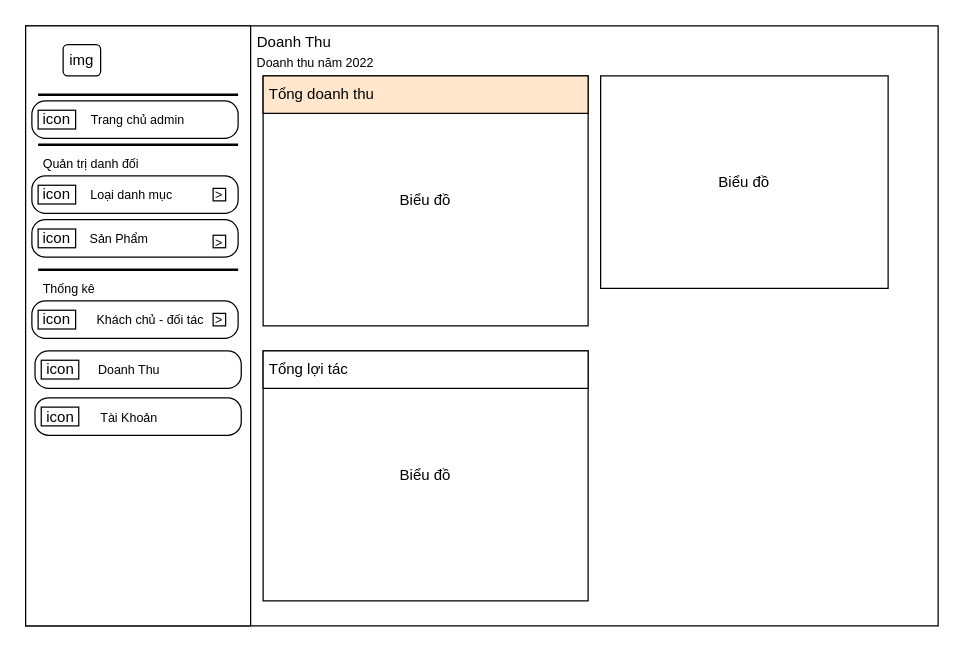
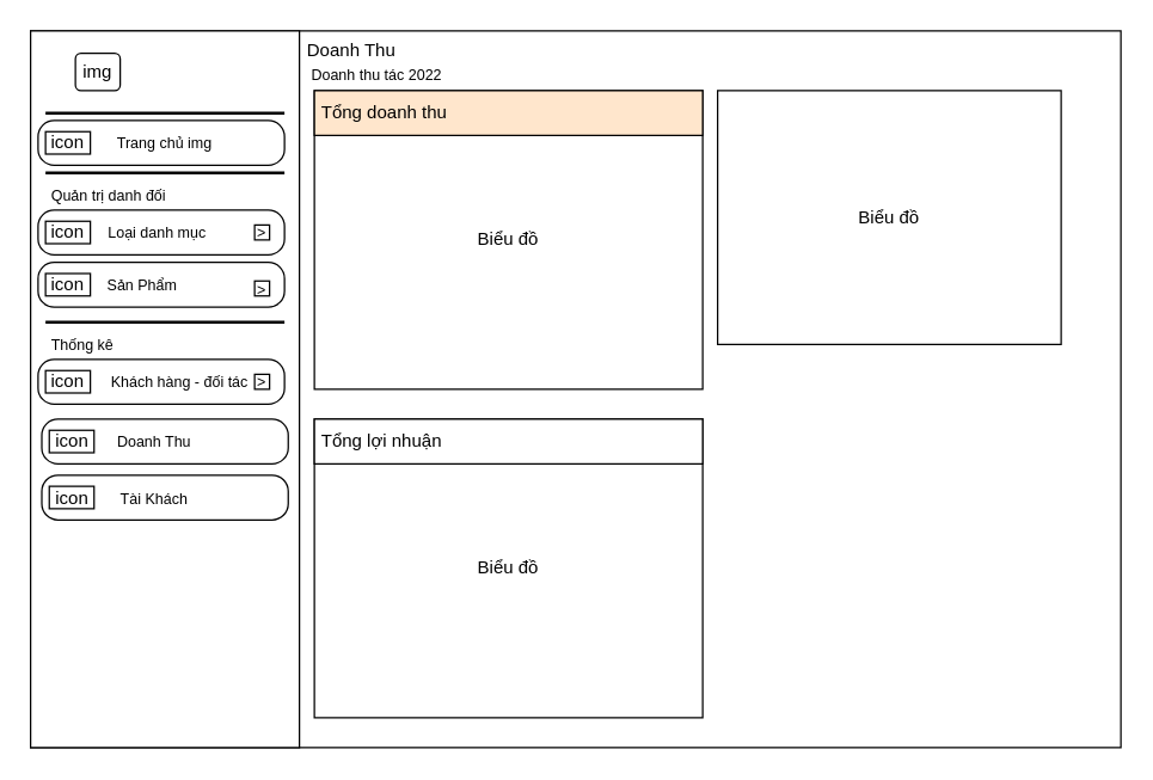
  <mxCell id="0" />
  <mxCell id="1" parent="0" />
  <mxCell id="2" value="" style="rounded=0;whiteSpace=wrap;html=1;" vertex="1" parent="1"><mxGeometry x="20" y="20" width="730" height="480" as="geometry" /></mxCell>
  <mxCell id="3" value="" style="rounded=0;whiteSpace=wrap;html=1;" vertex="1" parent="1"><mxGeometry x="20" y="20" width="180" height="480" as="geometry" /></mxCell>
  <mxCell id="4" value="" style="rounded=1;arcSize=36;whiteSpace=wrap;html=1;align=center;fontFamily=Helvetica;fontSize=10;fontColor=default;strokeColor=default;fillColor=default;" vertex="1" parent="1"><mxGeometry x="27.5" y="317.5" width="165" height="30" as="geometry" /></mxCell>
  <mxCell id="5" value="" style="rounded=1;arcSize=36;whiteSpace=wrap;html=1;align=center;fontFamily=Helvetica;fontSize=10;fontColor=default;strokeColor=default;fillColor=default;" vertex="1" parent="1"><mxGeometry x="25" y="140" width="165" height="30" as="geometry" /></mxCell>
  <mxCell id="6" value="" style="rounded=1;arcSize=36;whiteSpace=wrap;html=1;align=center;fontFamily=Helvetica;fontSize=10;fontColor=default;strokeColor=default;fillColor=default;" vertex="1" parent="1"><mxGeometry x="27.5" y="280" width="165" height="30" as="geometry" /></mxCell>
  <mxCell id="7" value="" style="rounded=1;arcSize=36;whiteSpace=wrap;html=1;align=center;fontFamily=Helvetica;fontSize=10;fontColor=default;strokeColor=default;fillColor=default;" vertex="1" parent="1"><mxGeometry x="25" y="80" width="165" height="30" as="geometry" /></mxCell>
  <mxCell id="8" value="img" style="whiteSpace=wrap;html=1;rounded=1;" vertex="1" parent="1"><mxGeometry x="50" y="35" width="30" height="25" as="geometry" /></mxCell>
  <mxCell id="9" value="" style="rounded=1;arcSize=36;whiteSpace=wrap;html=1;align=center;fontFamily=Helvetica;fontSize=10;fontColor=default;strokeColor=default;fillColor=default;" vertex="1" parent="1"><mxGeometry x="25" y="240" width="165" height="30" as="geometry" /></mxCell>
  <mxCell id="10" value="icon" style="rounded=0;whiteSpace=wrap;html=1;" vertex="1" parent="1"><mxGeometry x="30" y="87.5" width="30" height="15" as="geometry" /></mxCell>
  <mxCell id="11" value="" style="rounded=1;arcSize=36;whiteSpace=wrap;html=1;align=center;fontFamily=Helvetica;fontSize=10;fontColor=default;strokeColor=default;fillColor=default;" vertex="1" parent="1"><mxGeometry x="25" y="175" width="165" height="30" as="geometry" /></mxCell>
  <mxCell id="12" value="" style="line;strokeWidth=2;html=1;rounded=0;fontFamily=Helvetica;fontSize=12;fontColor=default;fillColor=default;" vertex="1" parent="1"><mxGeometry x="30" y="70" width="160" height="10" as="geometry" /></mxCell>
- <mxCell id="13" value="Trang chủ admin" style="text;html=1;strokeColor=none;fillColor=none;align=center;verticalAlign=middle;whiteSpace=wrap;rounded=0;fontSize=10;" vertex="1" parent="1"><mxGeometry x="70" y="87.5" width="80" height="15" as="geometry" /></mxCell>
+ <mxCell id="13" value="Trang chủ img" style="text;html=1;strokeColor=none;fillColor=none;align=center;verticalAlign=middle;whiteSpace=wrap;rounded=0;fontSize=10;" vertex="1" parent="1"><mxGeometry x="70" y="87.5" width="80" height="15" as="geometry" /></mxCell>
  <mxCell id="14" value="" style="line;strokeWidth=2;html=1;rounded=0;fontFamily=Helvetica;fontSize=12;fontColor=default;fillColor=default;" vertex="1" parent="1"><mxGeometry x="30" y="110" width="160" height="10" as="geometry" /></mxCell>
  <mxCell id="15" value="Loại danh mục" style="text;html=1;strokeColor=none;fillColor=none;align=center;verticalAlign=middle;whiteSpace=wrap;rounded=0;fontSize=10;" vertex="1" parent="1"><mxGeometry x="70" y="150" width="70" height="10" as="geometry" /></mxCell>
  <mxCell id="16" value="Sản Phẩm" style="text;html=1;strokeColor=none;fillColor=none;align=center;verticalAlign=middle;whiteSpace=wrap;rounded=0;fontSize=10;" vertex="1" parent="1"><mxGeometry x="70" y="182.5" width="50" height="15" as="geometry" /></mxCell>
- <mxCell id="17" value="Khách chủ - đối tác" style="text;html=1;strokeColor=none;fillColor=none;align=center;verticalAlign=middle;whiteSpace=wrap;rounded=0;fontSize=10;" vertex="1" parent="1"><mxGeometry x="70" y="247.5" width="100" height="15" as="geometry" /></mxCell>
+ <mxCell id="17" value="Khách hàng - đối tác" style="text;html=1;strokeColor=none;fillColor=none;align=center;verticalAlign=middle;whiteSpace=wrap;rounded=0;fontSize=10;" vertex="1" parent="1"><mxGeometry x="70" y="247.5" width="100" height="15" as="geometry" /></mxCell>
  <mxCell id="18" value="" style="line;strokeWidth=2;html=1;rounded=0;fontFamily=Helvetica;fontSize=12;fontColor=default;fillColor=default;" vertex="1" parent="1"><mxGeometry x="30" y="210" width="160" height="10" as="geometry" /></mxCell>
  <mxCell id="19" value="Quản trị danh đối" style="text;html=1;strokeColor=none;fillColor=none;align=center;verticalAlign=middle;whiteSpace=wrap;rounded=0;fontSize=10;" vertex="1" parent="1"><mxGeometry x="25" y="120" width="95" height="20" as="geometry" /></mxCell>
  <mxCell id="20" value="Thống kê" style="text;html=1;strokeColor=none;fillColor=none;align=center;verticalAlign=middle;whiteSpace=wrap;rounded=0;fontSize=10;" vertex="1" parent="1"><mxGeometry x="30" y="220" width="50" height="20" as="geometry" /></mxCell>
  <mxCell id="21" value="Doanh Thu" style="text;html=1;strokeColor=none;fillColor=none;align=center;verticalAlign=middle;whiteSpace=wrap;rounded=0;fontSize=10;" vertex="1" parent="1"><mxGeometry x="72.5" y="287.5" width="60" height="15" as="geometry" /></mxCell>
- <mxCell id="22" value="Tài Khoản" style="text;html=1;strokeColor=none;fillColor=none;align=center;verticalAlign=middle;whiteSpace=wrap;rounded=0;fontSize=10;" vertex="1" parent="1"><mxGeometry x="72.5" y="325" width="60" height="15" as="geometry" /></mxCell>
+ <mxCell id="22" value="Tài Khách" style="text;html=1;strokeColor=none;fillColor=none;align=center;verticalAlign=middle;whiteSpace=wrap;rounded=0;fontSize=10;" vertex="1" parent="1"><mxGeometry x="72.5" y="325" width="60" height="15" as="geometry" /></mxCell>
  <mxCell id="23" value="icon" style="rounded=0;whiteSpace=wrap;html=1;" vertex="1" parent="1"><mxGeometry x="30" y="147.5" width="30" height="15" as="geometry" /></mxCell>
  <mxCell id="24" value="icon" style="rounded=0;whiteSpace=wrap;html=1;" vertex="1" parent="1"><mxGeometry x="30" y="182.5" width="30" height="15" as="geometry" /></mxCell>
  <mxCell id="25" value="icon" style="rounded=0;whiteSpace=wrap;html=1;" vertex="1" parent="1"><mxGeometry x="30" y="247.5" width="30" height="15" as="geometry" /></mxCell>
  <mxCell id="26" value="icon" style="rounded=0;whiteSpace=wrap;html=1;" vertex="1" parent="1"><mxGeometry x="32.5" y="287.5" width="30" height="15" as="geometry" /></mxCell>
  <mxCell id="27" value="icon" style="rounded=0;whiteSpace=wrap;html=1;" vertex="1" parent="1"><mxGeometry x="32.5" y="325" width="30" height="15" as="geometry" /></mxCell>
  <mxCell id="28" value="Doanh Thu" style="text;html=1;strokeColor=none;fillColor=none;align=center;verticalAlign=middle;whiteSpace=wrap;rounded=0;fontSize=12;" vertex="1" parent="1"><mxGeometry x="200" y="27.5" width="70" height="10" as="geometry" /></mxCell>
- <mxCell id="29" value="Doanh thu năm 2022" style="text;html=1;strokeColor=none;fillColor=none;align=center;verticalAlign=middle;whiteSpace=wrap;rounded=0;fontFamily=Helvetica;fontSize=10;fontColor=default;" vertex="1" parent="1"><mxGeometry x="202" y="45" width="100" height="7.5" as="geometry" /></mxCell>
+ <mxCell id="29" value="Doanh thu tác 2022" style="text;html=1;strokeColor=none;fillColor=none;align=center;verticalAlign=middle;whiteSpace=wrap;rounded=0;fontFamily=Helvetica;fontSize=10;fontColor=default;" vertex="1" parent="1"><mxGeometry x="202" y="45" width="100" height="7.5" as="geometry" /></mxCell>
  <mxCell id="30" value="&amp;gt;" style="rounded=0;whiteSpace=wrap;html=1;fontFamily=Helvetica;fontSize=10;fontColor=default;strokeColor=default;fillColor=default;strokeWidth=1;gradientColor=none;" vertex="1" parent="1"><mxGeometry x="170" y="150" width="10" height="10" as="geometry" /></mxCell>
  <mxCell id="31" value="&amp;gt;" style="rounded=0;whiteSpace=wrap;html=1;fontFamily=Helvetica;fontSize=10;fontColor=default;strokeColor=default;fillColor=default;strokeWidth=1;gradientColor=none;" vertex="1" parent="1"><mxGeometry x="170" y="187.5" width="10" height="10" as="geometry" /></mxCell>
  <mxCell id="32" value="&amp;gt;" style="rounded=0;whiteSpace=wrap;html=1;fontFamily=Helvetica;fontSize=10;fontColor=default;strokeColor=default;fillColor=default;strokeWidth=1;gradientColor=none;" vertex="1" parent="1"><mxGeometry x="170" y="250" width="10" height="10" as="geometry" /></mxCell>
  <mxCell id="33" value="Biểu đồ" style="rounded=0;whiteSpace=wrap;html=1;" vertex="1" parent="1"><mxGeometry x="210" y="60" width="260" height="200" as="geometry" /></mxCell>
  <mxCell id="34" value="Tổng doanh thu" style="rounded=0;whiteSpace=wrap;html=1;align=left;spacingLeft=3;fillColor=#ffe6cc;" vertex="1" parent="1"><mxGeometry x="210" y="60" width="260" height="30" as="geometry" /></mxCell>
  <mxCell id="35" value="Biểu đồ" style="rounded=0;whiteSpace=wrap;html=1;" vertex="1" parent="1"><mxGeometry x="480" y="60" width="230" height="170" as="geometry" /></mxCell>
  <mxCell id="36" value="Biểu đồ" style="rounded=0;whiteSpace=wrap;html=1;" vertex="1" parent="1"><mxGeometry x="210" y="280" width="260" height="200" as="geometry" /></mxCell>
- <mxCell id="37" value="Tổng lợi tác" style="rounded=0;whiteSpace=wrap;html=1;align=left;spacingLeft=3;" vertex="1" parent="1"><mxGeometry x="210" y="280" width="260" height="30" as="geometry" /></mxCell>
+ <mxCell id="37" value="Tổng lợi nhuận" style="rounded=0;whiteSpace=wrap;html=1;align=left;spacingLeft=3;" vertex="1" parent="1"><mxGeometry x="210" y="280" width="260" height="30" as="geometry" /></mxCell>
